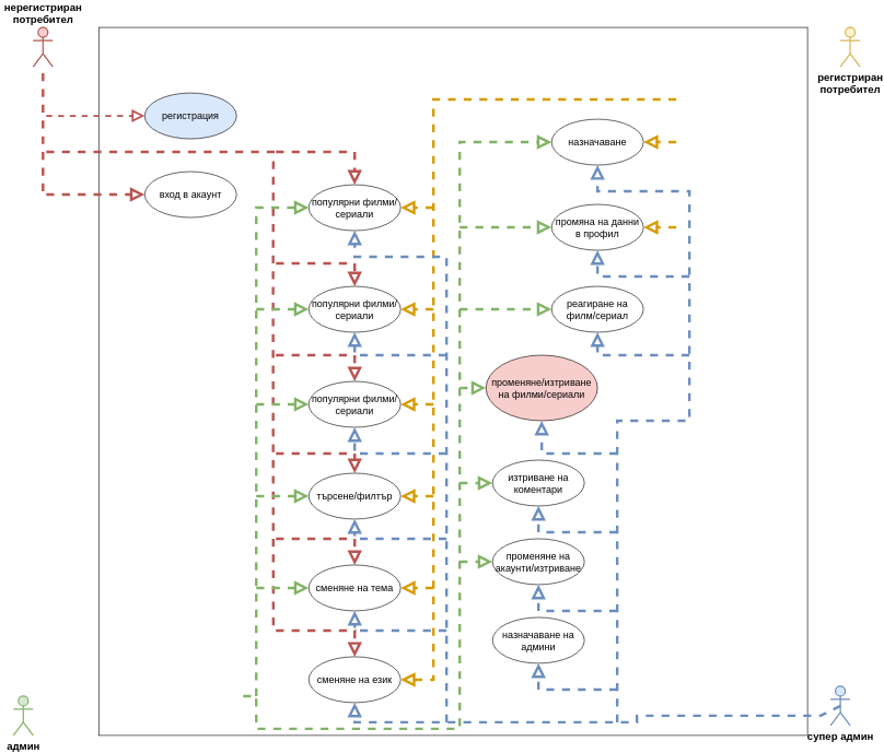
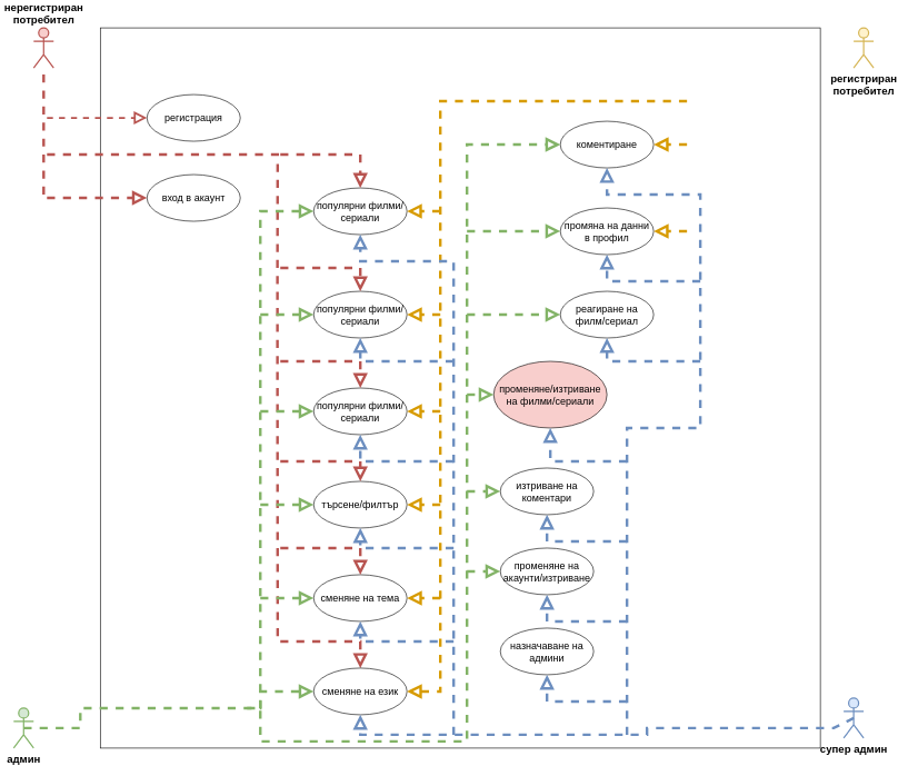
  <mxCell id="0" />
  <mxCell id="1" parent="0" />
  <mxCell id="2" value="" style="whiteSpace=wrap;html=1;aspect=fixed;" vertex="1" parent="1"><mxGeometry x="150" y="20" width="1080" height="1080" as="geometry" /></mxCell>
  <mxCell id="3" value="регистриран&lt;br&gt;потребител" style="shape=umlActor;verticalLabelPosition=bottom;verticalAlign=top;html=1;fontSize=16;fontStyle=1;strokeWidth=2;fillColor=#fff2cc;strokeColor=#d6b656;" vertex="1" parent="1"><mxGeometry x="1280" y="20" width="30" height="60" as="geometry" /></mxCell>
  <mxCell id="4" value="нерегистриран&lt;br style=&quot;font-size: 16px;&quot;&gt;потребител" style="shape=umlActor;verticalLabelPosition=top;verticalAlign=bottom;html=1;strokeWidth=2;fontSize=16;fontStyle=1;labelPosition=center;align=center;fillColor=#f8cecc;strokeColor=#b85450;" vertex="1" parent="1"><mxGeometry x="50" y="20" width="30" height="60" as="geometry" /></mxCell>
  <mxCell id="5" value="админ" style="shape=umlActor;verticalLabelPosition=bottom;verticalAlign=top;html=1;fontSize=16;fontStyle=1;strokeWidth=2;fillColor=#d5e8d4;strokeColor=#82b366;" vertex="1" parent="1"><mxGeometry x="20" y="1040" width="30" height="60" as="geometry" /></mxCell>
  <mxCell id="6" value="супер админ" style="shape=umlActor;verticalLabelPosition=bottom;verticalAlign=top;html=1;fontSize=16;fontStyle=1;strokeWidth=2;fillColor=#dae8fc;strokeColor=#6c8ebf;" vertex="1" parent="1"><mxGeometry x="1265" y="1025" width="30" height="60" as="geometry" /></mxCell>
- <mxCell id="7" value="регистрация" style="ellipse;whiteSpace=wrap;html=1;fontSize=15;fillColor=#dae8fc;" vertex="1" parent="1"><mxGeometry x="220" y="120" width="140" height="70" as="geometry" /></mxCell>
+ <mxCell id="7" value="регистрация" style="ellipse;whiteSpace=wrap;html=1;fontSize=15;" vertex="1" parent="1"><mxGeometry x="220" y="120" width="140" height="70" as="geometry" /></mxCell>
  <mxCell id="8" value="вход в акаунт" style="ellipse;whiteSpace=wrap;html=1;fontSize=15;" vertex="1" parent="1"><mxGeometry x="220" y="240" width="140" height="70" as="geometry" /></mxCell>
  <mxCell id="9" value="" style="endArrow=block;dashed=1;endFill=0;endSize=12;html=1;rounded=0;fillColor=#f8cecc;strokeColor=#b85450;strokeWidth=4;" edge="1" parent="1" target="8"><mxGeometry width="160" relative="1" as="geometry"><mxPoint x="70" y="275" as="sourcePoint" /><mxPoint x="270" y="300" as="targetPoint" /></mxGeometry></mxCell>
  <mxCell id="10" value="" style="endArrow=block;dashed=1;endFill=0;endSize=12;html=1;rounded=0;entryX=0;entryY=0.5;entryDx=0;entryDy=0;fillColor=#f8cecc;strokeColor=#b85450;strokeWidth=3;" edge="1" parent="1" target="7"><mxGeometry width="160" relative="1" as="geometry"><mxPoint x="70" y="155" as="sourcePoint" /><mxPoint x="270" y="220" as="targetPoint" /></mxGeometry></mxCell>
  <mxCell id="11" value="популярни филми/сериали" style="ellipse;whiteSpace=wrap;html=1;fontSize=15;" vertex="1" parent="1"><mxGeometry x="470" y="260" width="140" height="70" as="geometry" /></mxCell>
  <mxCell id="12" value="популярни филми/сериали" style="ellipse;whiteSpace=wrap;html=1;fontSize=15;" vertex="1" parent="1"><mxGeometry x="470" y="415" width="140" height="70" as="geometry" /></mxCell>
  <mxCell id="13" value="популярни филми/сериали" style="ellipse;whiteSpace=wrap;html=1;fontSize=15;" vertex="1" parent="1"><mxGeometry x="470" y="560" width="140" height="70" as="geometry" /></mxCell>
  <mxCell id="14" value="" style="endArrow=block;dashed=1;endFill=0;endSize=12;html=1;rounded=0;entryX=0.5;entryY=0;entryDx=0;entryDy=0;fillColor=#f8cecc;strokeColor=#b85450;strokeWidth=4;" edge="1" parent="1" target="20"><mxGeometry width="160" relative="1" as="geometry"><mxPoint x="70" y="210" as="sourcePoint" /><mxPoint x="470" y="747.57" as="targetPoint" /><Array as="points"><mxPoint x="236" y="210" /><mxPoint x="416" y="210" /><mxPoint x="415.66" y="382" /><mxPoint x="415.66" y="462" /><mxPoint x="415.66" y="532" /><mxPoint x="416" y="940" /><mxPoint x="540" y="940" /></Array></mxGeometry></mxCell>
  <mxCell id="15" value="" style="endArrow=block;dashed=1;endFill=0;endSize=12;html=1;rounded=0;entryX=0.5;entryY=0;entryDx=0;entryDy=0;fillColor=#f8cecc;strokeColor=#b85450;strokeWidth=4;" edge="1" parent="1" target="12"><mxGeometry width="160" relative="1" as="geometry"><mxPoint x="420" y="380" as="sourcePoint" /><mxPoint x="450" y="390" as="targetPoint" /><Array as="points"><mxPoint x="540" y="380" /></Array></mxGeometry></mxCell>
  <mxCell id="16" value="" style="endArrow=block;dashed=1;endFill=0;endSize=12;html=1;rounded=0;entryX=0.5;entryY=0;entryDx=0;entryDy=0;strokeWidth=4;fillColor=#f8cecc;strokeColor=#b85450;" edge="1" parent="1" target="11"><mxGeometry width="160" relative="1" as="geometry"><mxPoint x="420" y="210" as="sourcePoint" /><mxPoint x="450" y="390" as="targetPoint" /><Array as="points"><mxPoint x="540" y="210" /></Array></mxGeometry></mxCell>
  <mxCell id="17" value="търсене/филтър" style="ellipse;whiteSpace=wrap;html=1;fontSize=15;" vertex="1" parent="1"><mxGeometry x="470" y="700" width="140" height="70" as="geometry" /></mxCell>
  <mxCell id="18" value="" style="endArrow=block;dashed=1;endFill=0;endSize=12;html=1;rounded=0;entryX=0.5;entryY=0;entryDx=0;entryDy=0;strokeWidth=4;fillColor=#f8cecc;strokeColor=#b85450;" edge="1" parent="1" target="13"><mxGeometry width="160" relative="1" as="geometry"><mxPoint x="420" y="520" as="sourcePoint" /><mxPoint x="450" y="470" as="targetPoint" /><Array as="points"><mxPoint x="540" y="520" /></Array></mxGeometry></mxCell>
  <mxCell id="19" value="сменяне на тема" style="ellipse;whiteSpace=wrap;html=1;fontSize=15;" vertex="1" parent="1"><mxGeometry x="470" y="840" width="140" height="70" as="geometry" /></mxCell>
  <mxCell id="20" value="сменяне на език" style="ellipse;whiteSpace=wrap;html=1;fontSize=15;" vertex="1" parent="1"><mxGeometry x="470" y="980" width="140" height="70" as="geometry" /></mxCell>
  <mxCell id="21" value="" style="endArrow=block;dashed=1;endFill=0;endSize=12;html=1;rounded=0;entryX=0.5;entryY=0;entryDx=0;entryDy=0;strokeWidth=4;fillColor=#f8cecc;strokeColor=#b85450;" edge="1" parent="1" target="17"><mxGeometry width="160" relative="1" as="geometry"><mxPoint x="420" y="670" as="sourcePoint" /><mxPoint x="470" y="564.66" as="targetPoint" /><Array as="points"><mxPoint x="540" y="670" /></Array></mxGeometry></mxCell>
  <mxCell id="22" value="" style="endArrow=block;dashed=1;endFill=0;endSize=12;html=1;rounded=0;entryX=0.5;entryY=0;entryDx=0;entryDy=0;strokeWidth=4;fillColor=#f8cecc;strokeColor=#b85450;" edge="1" parent="1" target="19"><mxGeometry width="160" relative="1" as="geometry"><mxPoint x="420" y="800" as="sourcePoint" /><mxPoint x="470" y="654.66" as="targetPoint" /><Array as="points"><mxPoint x="540" y="800" /></Array></mxGeometry></mxCell>
  <mxCell id="23" value="промяна на данни в профил" style="ellipse;whiteSpace=wrap;html=1;fontSize=15;" vertex="1" parent="1"><mxGeometry x="840" y="290" width="140" height="70" as="geometry" /></mxCell>
- <mxCell id="24" value="назначаване" style="ellipse;whiteSpace=wrap;html=1;fontSize=15;" vertex="1" parent="1"><mxGeometry x="840" y="160" width="140" height="70" as="geometry" /></mxCell>
+ <mxCell id="24" value="коментиране" style="ellipse;whiteSpace=wrap;html=1;fontSize=15;" vertex="1" parent="1"><mxGeometry x="840" y="160" width="140" height="70" as="geometry" /></mxCell>
  <mxCell id="25" value="реагиране на филм/сериал" style="ellipse;whiteSpace=wrap;html=1;fontSize=15;" vertex="1" parent="1"><mxGeometry x="840" y="415" width="140" height="70" as="geometry" /></mxCell>
  <mxCell id="26" value="променяне на акаунти/изтриване" style="ellipse;whiteSpace=wrap;html=1;fontSize=15;" vertex="1" parent="1"><mxGeometry x="750" y="800" width="140" height="70" as="geometry" /></mxCell>
  <mxCell id="27" value="изтриване на&lt;br style=&quot;font-size: 15px;&quot;&gt;коментари" style="ellipse;whiteSpace=wrap;html=1;fontSize=15;" vertex="1" parent="1"><mxGeometry x="750" y="680" width="140" height="70" as="geometry" /></mxCell>
  <mxCell id="28" value="променяне/изтриване&lt;br style=&quot;font-size: 15px;&quot;&gt;на филми/сериали" style="ellipse;whiteSpace=wrap;html=1;fontSize=15;fillColor=#f8cecc;" vertex="1" parent="1"><mxGeometry x="740" y="520" width="170" height="100" as="geometry" /></mxCell>
  <mxCell id="29" value="" style="endArrow=block;dashed=1;endFill=0;endSize=12;html=1;rounded=0;entryX=1;entryY=0.5;entryDx=0;entryDy=0;fillColor=#ffe6cc;strokeColor=#d79b00;strokeWidth=4;" edge="1" parent="1" target="23"><mxGeometry width="160" relative="1" as="geometry"><mxPoint x="1030" y="325" as="sourcePoint" /><mxPoint x="940" y="180" as="targetPoint" /></mxGeometry></mxCell>
  <mxCell id="30" value="" style="endArrow=block;dashed=1;endFill=0;endSize=12;html=1;rounded=0;entryX=1;entryY=0.5;entryDx=0;entryDy=0;fillColor=#ffe6cc;strokeColor=#d79b00;strokeWidth=4;" edge="1" parent="1" target="24"><mxGeometry width="160" relative="1" as="geometry"><mxPoint x="1030" y="195" as="sourcePoint" /><mxPoint x="980" y="214.41" as="targetPoint" /></mxGeometry></mxCell>
  <mxCell id="31" value="" style="endArrow=block;dashed=1;endFill=0;endSize=12;html=1;rounded=0;entryX=1;entryY=0.5;entryDx=0;entryDy=0;strokeWidth=4;fillColor=#ffe6cc;strokeColor=#d79b00;" edge="1" parent="1" target="20"><mxGeometry width="160" relative="1" as="geometry"><mxPoint x="1030" y="130" as="sourcePoint" /><mxPoint x="620" y="1000" as="targetPoint" /><Array as="points"><mxPoint x="1030" y="130" /><mxPoint x="870" y="130" /><mxPoint x="660" y="130" /><mxPoint x="660" y="300" /><mxPoint x="660" y="750" /><mxPoint x="660" y="1015" /></Array></mxGeometry></mxCell>
  <mxCell id="32" value="" style="endArrow=block;dashed=1;endFill=0;endSize=12;html=1;rounded=0;entryX=1;entryY=0.5;entryDx=0;entryDy=0;strokeWidth=4;fillColor=#ffe6cc;strokeColor=#d79b00;" edge="1" parent="1" target="19"><mxGeometry width="160" relative="1" as="geometry"><mxPoint x="660" y="875" as="sourcePoint" /><mxPoint x="860" y="830" as="targetPoint" /></mxGeometry></mxCell>
  <mxCell id="33" value="" style="endArrow=block;dashed=1;endFill=0;endSize=12;html=1;rounded=0;entryX=1;entryY=0.5;entryDx=0;entryDy=0;strokeWidth=4;fillColor=#ffe6cc;strokeColor=#d79b00;" edge="1" parent="1" target="17"><mxGeometry width="160" relative="1" as="geometry"><mxPoint x="660" y="735" as="sourcePoint" /><mxPoint x="620" y="875" as="targetPoint" /></mxGeometry></mxCell>
  <mxCell id="34" value="" style="endArrow=block;dashed=1;endFill=0;endSize=12;html=1;rounded=0;entryX=1;entryY=0.5;entryDx=0;entryDy=0;strokeWidth=4;fillColor=#ffe6cc;strokeColor=#d79b00;" edge="1" parent="1" target="13"><mxGeometry width="160" relative="1" as="geometry"><mxPoint x="660" y="595" as="sourcePoint" /><mxPoint x="630" y="885" as="targetPoint" /></mxGeometry></mxCell>
  <mxCell id="35" value="" style="endArrow=block;dashed=1;endFill=0;endSize=12;html=1;rounded=0;entryX=1;entryY=0.5;entryDx=0;entryDy=0;strokeWidth=4;fillColor=#ffe6cc;strokeColor=#d79b00;" edge="1" parent="1" target="12"><mxGeometry width="160" relative="1" as="geometry"><mxPoint x="660" y="450" as="sourcePoint" /><mxPoint x="620" y="595" as="targetPoint" /></mxGeometry></mxCell>
  <mxCell id="36" value="" style="endArrow=block;dashed=1;endFill=0;endSize=12;html=1;rounded=0;entryX=1;entryY=0.5;entryDx=0;entryDy=0;fillColor=#ffe6cc;strokeColor=#d79b00;strokeWidth=4;" edge="1" parent="1" target="11"><mxGeometry width="160" relative="1" as="geometry"><mxPoint x="660" y="295" as="sourcePoint" /><mxPoint x="630" y="605" as="targetPoint" /></mxGeometry></mxCell>
+ <mxCell id="37" value="" style="endArrow=block;dashed=1;endFill=0;endSize=12;html=1;rounded=0;exitX=0.5;exitY=0.5;exitDx=0;exitDy=0;exitPerimeter=0;entryX=0;entryY=0.5;entryDx=0;entryDy=0;fillColor=#d5e8d4;strokeColor=#82b366;strokeWidth=4;" edge="1" parent="1" source="5" target="20"><mxGeometry width="160" relative="1" as="geometry"><mxPoint x="420" y="840" as="sourcePoint" /><mxPoint x="580" y="840" as="targetPoint" /><Array as="points"><mxPoint x="120" y="1070" /><mxPoint x="120" y="1040" /><mxPoint x="150" y="1040" /><mxPoint x="200" y="1040" /><mxPoint x="390" y="1040" /><mxPoint x="390" y="1015" /></Array></mxGeometry></mxCell>
  <mxCell id="38" value="" style="endArrow=block;dashed=1;endFill=0;endSize=12;html=1;rounded=0;entryX=0;entryY=0.5;entryDx=0;entryDy=0;fillColor=#d5e8d4;strokeColor=#82b366;strokeWidth=4;" edge="1" parent="1" target="11"><mxGeometry width="160" relative="1" as="geometry"><mxPoint x="390" y="1040" as="sourcePoint" /><mxPoint x="580" y="840" as="targetPoint" /><Array as="points"><mxPoint x="390" y="1020" /><mxPoint x="390" y="1000" /><mxPoint x="390" y="950" /><mxPoint x="390" y="860" /><mxPoint x="390" y="720" /><mxPoint x="390" y="580" /><mxPoint x="390" y="430" /><mxPoint x="390" y="295" /></Array></mxGeometry></mxCell>
  <mxCell id="39" value="" style="endArrow=block;dashed=1;endFill=0;endSize=12;html=1;rounded=0;entryX=0;entryY=0.5;entryDx=0;entryDy=0;fillColor=#d5e8d4;strokeColor=#82b366;strokeWidth=4;" edge="1" parent="1" target="13"><mxGeometry width="160" relative="1" as="geometry"><mxPoint x="390" y="595" as="sourcePoint" /><mxPoint x="530" y="500" as="targetPoint" /></mxGeometry></mxCell>
  <mxCell id="40" value="" style="endArrow=block;dashed=1;endFill=0;endSize=12;html=1;rounded=0;entryX=0;entryY=0.5;entryDx=0;entryDy=0;strokeWidth=4;fillColor=#d5e8d4;strokeColor=#82b366;" edge="1" parent="1" target="12"><mxGeometry width="160" relative="1" as="geometry"><mxPoint x="390" y="450" as="sourcePoint" /><mxPoint x="530" y="500" as="targetPoint" /></mxGeometry></mxCell>
  <mxCell id="41" value="" style="endArrow=block;dashed=1;endFill=0;endSize=12;html=1;rounded=0;entryX=0;entryY=0.5;entryDx=0;entryDy=0;strokeWidth=4;fillColor=#d5e8d4;strokeColor=#82b366;" edge="1" parent="1" target="17"><mxGeometry width="160" relative="1" as="geometry"><mxPoint x="390" y="735" as="sourcePoint" /><mxPoint x="530" y="730" as="targetPoint" /></mxGeometry></mxCell>
  <mxCell id="42" value="" style="endArrow=block;dashed=1;endFill=0;endSize=12;html=1;rounded=0;entryX=0;entryY=0.5;entryDx=0;entryDy=0;fillColor=#d5e8d4;strokeColor=#82b366;strokeWidth=4;" edge="1" parent="1" target="19"><mxGeometry width="160" relative="1" as="geometry"><mxPoint x="390" y="875" as="sourcePoint" /><mxPoint x="530" y="960" as="targetPoint" /></mxGeometry></mxCell>
  <mxCell id="43" value="" style="endArrow=block;dashed=1;endFill=0;endSize=12;html=1;rounded=0;entryX=0;entryY=0.5;entryDx=0;entryDy=0;fillColor=#d5e8d4;strokeColor=#82b366;strokeWidth=4;" edge="1" parent="1" target="24"><mxGeometry width="160" relative="1" as="geometry"><mxPoint x="370" y="1040" as="sourcePoint" /><mxPoint x="720" y="930" as="targetPoint" /><Array as="points"><mxPoint x="390" y="1040" /><mxPoint x="390" y="1090" /><mxPoint x="460" y="1090" /><mxPoint x="540" y="1090" /><mxPoint x="620" y="1090" /><mxPoint x="700" y="1090" /><mxPoint x="700" y="1040" /><mxPoint x="700" y="195" /></Array></mxGeometry></mxCell>
  <mxCell id="44" value="" style="endArrow=block;dashed=1;endFill=0;endSize=12;html=1;rounded=0;entryX=0;entryY=0.5;entryDx=0;entryDy=0;fillColor=#d5e8d4;strokeColor=#82b366;strokeWidth=4;" edge="1" parent="1" target="27"><mxGeometry width="160" relative="1" as="geometry"><mxPoint x="700" y="715" as="sourcePoint" /><mxPoint x="820" y="710" as="targetPoint" /></mxGeometry></mxCell>
  <mxCell id="45" value="" style="endArrow=block;dashed=1;endFill=0;endSize=12;html=1;rounded=0;entryX=0;entryY=0.5;entryDx=0;entryDy=0;fillColor=#d5e8d4;strokeColor=#82b366;strokeWidth=4;" edge="1" parent="1" target="28"><mxGeometry width="160" relative="1" as="geometry"><mxPoint x="700" y="570" as="sourcePoint" /><mxPoint x="740" y="624.64" as="targetPoint" /></mxGeometry></mxCell>
  <mxCell id="46" value="" style="endArrow=block;dashed=1;endFill=0;endSize=12;html=1;rounded=0;entryX=0;entryY=0.5;entryDx=0;entryDy=0;fillColor=#d5e8d4;strokeColor=#82b366;strokeWidth=4;" edge="1" parent="1" target="26"><mxGeometry width="160" relative="1" as="geometry"><mxPoint x="700" y="835" as="sourcePoint" /><mxPoint x="770" y="745" as="targetPoint" /></mxGeometry></mxCell>
  <mxCell id="47" value="" style="endArrow=block;dashed=1;endFill=0;endSize=12;html=1;rounded=0;entryX=0;entryY=0.5;entryDx=0;entryDy=0;strokeWidth=4;fillColor=#d5e8d4;strokeColor=#82b366;" edge="1" parent="1" target="23"><mxGeometry width="160" relative="1" as="geometry"><mxPoint x="700" y="325" as="sourcePoint" /><mxPoint x="860" y="260" as="targetPoint" /></mxGeometry></mxCell>
  <mxCell id="48" value="" style="endArrow=block;dashed=1;endFill=0;endSize=12;html=1;rounded=0;entryX=0;entryY=0.5;entryDx=0;entryDy=0;fillColor=#d5e8d4;strokeColor=#82b366;strokeWidth=4;" edge="1" parent="1" target="25"><mxGeometry width="160" relative="1" as="geometry"><mxPoint x="700" y="450" as="sourcePoint" /><mxPoint x="850" y="315" as="targetPoint" /></mxGeometry></mxCell>
  <mxCell id="49" value="назначаване на &lt;br style=&quot;font-size: 15px;&quot;&gt;админи" style="ellipse;whiteSpace=wrap;html=1;fontSize=15;" vertex="1" parent="1"><mxGeometry x="750" y="920" width="140" height="70" as="geometry" /></mxCell>
  <mxCell id="50" value="" style="endArrow=block;dashed=1;endFill=0;endSize=12;html=1;rounded=0;exitX=0.5;exitY=0.5;exitDx=0;exitDy=0;exitPerimeter=0;strokeWidth=4;fillColor=#dae8fc;strokeColor=#6c8ebf;" edge="1" parent="1" source="6"><mxGeometry width="160" relative="1" as="geometry"><mxPoint x="640" y="910" as="sourcePoint" /><mxPoint x="540" y="1050" as="targetPoint" /><Array as="points"><mxPoint x="1250" y="1070" /><mxPoint x="1210" y="1070" /><mxPoint x="1130" y="1070" /><mxPoint x="970" y="1070" /><mxPoint x="970" y="1080" /><mxPoint x="930" y="1080" /><mxPoint x="880" y="1080" /><mxPoint x="790" y="1080" /><mxPoint x="600" y="1080" /><mxPoint x="590" y="1080" /><mxPoint x="540" y="1080" /></Array></mxGeometry></mxCell>
  <mxCell id="51" value="" style="endArrow=block;dashed=1;endFill=0;endSize=12;html=1;rounded=0;entryX=0.5;entryY=1;entryDx=0;entryDy=0;fillColor=#dae8fc;strokeColor=#6c8ebf;strokeWidth=4;" edge="1" parent="1" target="11"><mxGeometry width="160" relative="1" as="geometry"><mxPoint x="680" y="1080" as="sourcePoint" /><mxPoint x="710" y="1120" as="targetPoint" /><Array as="points"><mxPoint x="680" y="390" /><mxPoint x="680" y="370" /><mxPoint x="610" y="370" /><mxPoint x="540" y="370" /></Array></mxGeometry></mxCell>
  <mxCell id="52" value="" style="endArrow=block;dashed=1;endFill=0;endSize=12;html=1;rounded=0;entryX=0.5;entryY=1;entryDx=0;entryDy=0;fillColor=#dae8fc;strokeColor=#6c8ebf;strokeWidth=4;" edge="1" parent="1" target="12"><mxGeometry width="160" relative="1" as="geometry"><mxPoint x="680" y="520" as="sourcePoint" /><mxPoint x="710" y="520" as="targetPoint" /><Array as="points"><mxPoint x="670" y="520" /><mxPoint x="600" y="520" /><mxPoint x="540" y="520" /></Array></mxGeometry></mxCell>
  <mxCell id="53" value="" style="endArrow=block;dashed=1;endFill=0;endSize=12;html=1;rounded=0;entryX=0.5;entryY=1;entryDx=0;entryDy=0;fillColor=#dae8fc;strokeColor=#6c8ebf;strokeWidth=4;" edge="1" parent="1" target="19"><mxGeometry width="160" relative="1" as="geometry"><mxPoint x="680" y="940" as="sourcePoint" /><mxPoint x="710" y="920" as="targetPoint" /><Array as="points"><mxPoint x="630" y="940" /><mxPoint x="540" y="940" /></Array></mxGeometry></mxCell>
  <mxCell id="54" value="" style="endArrow=block;dashed=1;endFill=0;endSize=12;html=1;rounded=0;entryX=0.5;entryY=1;entryDx=0;entryDy=0;fillColor=#dae8fc;strokeColor=#6c8ebf;strokeWidth=4;" edge="1" parent="1" target="17"><mxGeometry width="160" relative="1" as="geometry"><mxPoint x="680" y="800" as="sourcePoint" /><mxPoint x="710" y="820" as="targetPoint" /><Array as="points"><mxPoint x="620" y="800" /><mxPoint x="540" y="800" /></Array></mxGeometry></mxCell>
  <mxCell id="55" value="" style="endArrow=block;dashed=1;endFill=0;endSize=12;html=1;rounded=0;entryX=0.5;entryY=1;entryDx=0;entryDy=0;fillColor=#dae8fc;strokeColor=#6c8ebf;strokeWidth=4;" edge="1" parent="1" target="13"><mxGeometry width="160" relative="1" as="geometry"><mxPoint x="680" y="670" as="sourcePoint" /><mxPoint x="710" y="620" as="targetPoint" /><Array as="points"><mxPoint x="540" y="670" /></Array></mxGeometry></mxCell>
  <mxCell id="56" value="" style="endArrow=block;dashed=1;endFill=0;endSize=12;html=1;rounded=0;entryX=0.5;entryY=1;entryDx=0;entryDy=0;fillColor=#dae8fc;strokeColor=#6c8ebf;strokeWidth=4;" edge="1" parent="1" target="24"><mxGeometry width="160" relative="1" as="geometry"><mxPoint x="940" y="1080" as="sourcePoint" /><mxPoint x="740" y="890" as="targetPoint" /><Array as="points"><mxPoint x="940" y="620" /><mxPoint x="1050" y="620" /><mxPoint x="1050" y="270" /><mxPoint x="1010" y="270" /><mxPoint x="910" y="270" /></Array></mxGeometry></mxCell>
  <mxCell id="57" value="" style="endArrow=block;dashed=1;endFill=0;endSize=12;html=1;rounded=0;fillColor=#dae8fc;strokeColor=#6c8ebf;strokeWidth=4;" edge="1" parent="1"><mxGeometry width="160" relative="1" as="geometry"><mxPoint x="940" y="1030" as="sourcePoint" /><mxPoint x="820" y="990" as="targetPoint" /><Array as="points"><mxPoint x="820" y="1030" /></Array></mxGeometry></mxCell>
  <mxCell id="58" value="" style="endArrow=block;dashed=1;endFill=0;endSize=12;html=1;rounded=0;fillColor=#dae8fc;strokeColor=#6c8ebf;strokeWidth=4;" edge="1" parent="1"><mxGeometry width="160" relative="1" as="geometry"><mxPoint x="940" y="910" as="sourcePoint" /><mxPoint x="820" y="870" as="targetPoint" /><Array as="points"><mxPoint x="820" y="910" /></Array></mxGeometry></mxCell>
  <mxCell id="59" value="" style="endArrow=block;dashed=1;endFill=0;endSize=12;html=1;rounded=0;entryX=0.5;entryY=1;entryDx=0;entryDy=0;fillColor=#dae8fc;strokeColor=#6c8ebf;strokeWidth=4;" edge="1" parent="1" target="28"><mxGeometry width="160" relative="1" as="geometry"><mxPoint x="940" y="670" as="sourcePoint" /><mxPoint x="950" y="740" as="targetPoint" /><Array as="points"><mxPoint x="825" y="670" /></Array></mxGeometry></mxCell>
  <mxCell id="60" value="" style="endArrow=block;dashed=1;endFill=0;endSize=12;html=1;rounded=0;entryX=0.5;entryY=1;entryDx=0;entryDy=0;fillColor=#dae8fc;strokeColor=#6c8ebf;strokeWidth=4;" edge="1" parent="1" target="27"><mxGeometry width="160" relative="1" as="geometry"><mxPoint x="940" y="790" as="sourcePoint" /><mxPoint x="950" y="670" as="targetPoint" /><Array as="points"><mxPoint x="820" y="790" /></Array></mxGeometry></mxCell>
  <mxCell id="61" value="" style="endArrow=block;dashed=1;endFill=0;endSize=12;html=1;rounded=0;entryX=0.5;entryY=1;entryDx=0;entryDy=0;strokeWidth=4;fillColor=#dae8fc;strokeColor=#6c8ebf;" edge="1" parent="1" target="25"><mxGeometry width="160" relative="1" as="geometry"><mxPoint x="1050" y="520" as="sourcePoint" /><mxPoint x="800" y="530" as="targetPoint" /><Array as="points"><mxPoint x="910" y="520" /></Array></mxGeometry></mxCell>
  <mxCell id="62" value="" style="endArrow=block;dashed=1;endFill=0;endSize=12;html=1;rounded=0;entryX=0.5;entryY=1;entryDx=0;entryDy=0;fillColor=#dae8fc;strokeColor=#6c8ebf;strokeWidth=4;" edge="1" parent="1" target="23"><mxGeometry width="160" relative="1" as="geometry"><mxPoint x="1050" y="400" as="sourcePoint" /><mxPoint x="910" y="360" as="targetPoint" /><Array as="points"><mxPoint x="910" y="400" /></Array></mxGeometry></mxCell>
  <mxCell id="63" value="" style="endArrow=none;dashed=1;html=1;rounded=0;strokeWidth=4;fillColor=#f8cecc;strokeColor=#b85450;" edge="1" parent="1" target="4"><mxGeometry width="50" height="50" relative="1" as="geometry"><mxPoint x="65" y="270" as="sourcePoint" /><mxPoint x="120" y="200" as="targetPoint" /></mxGeometry></mxCell>
